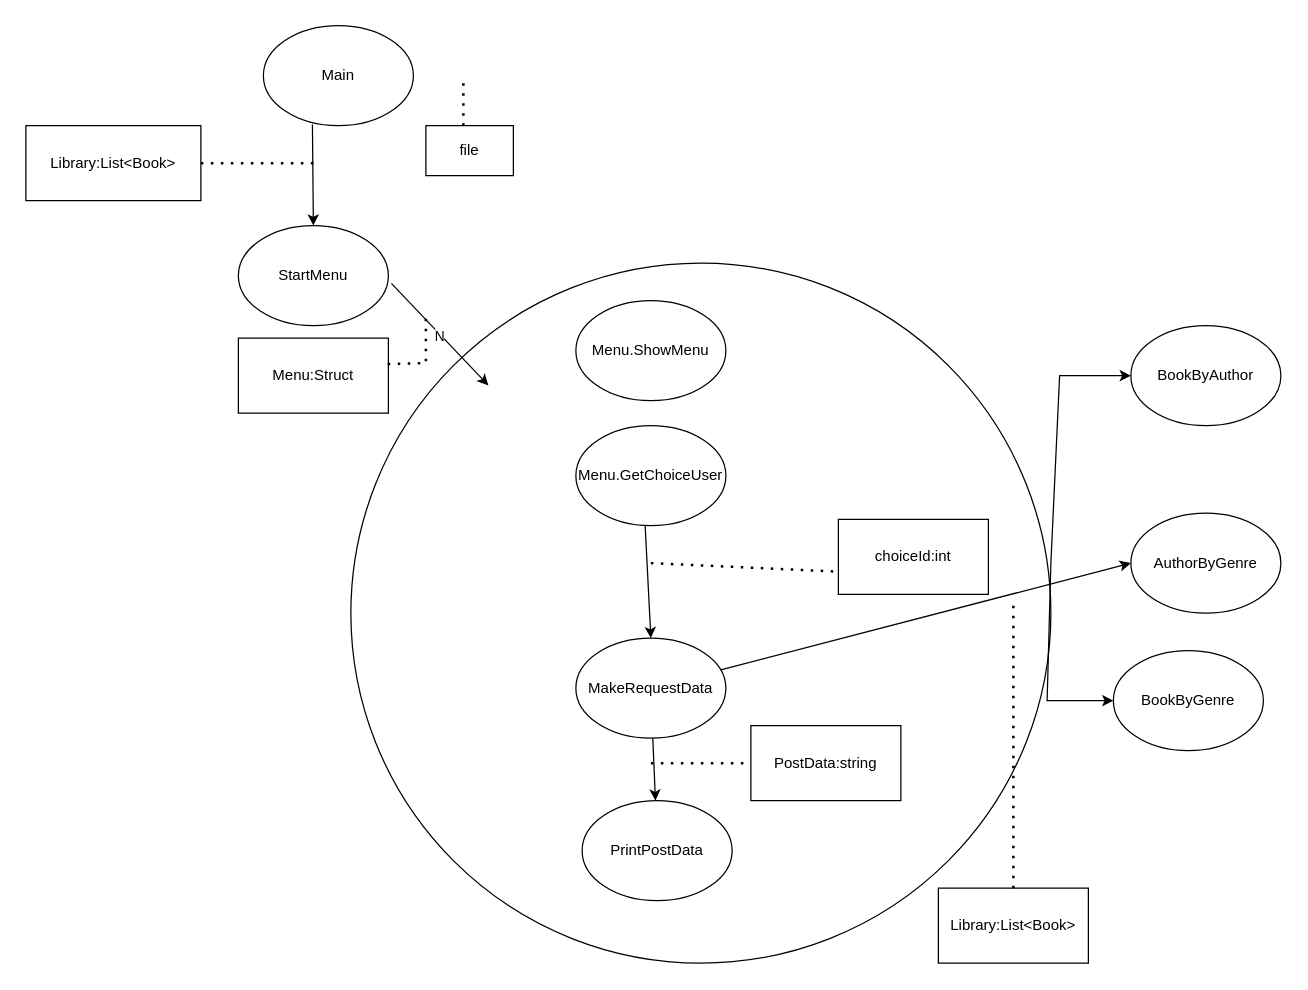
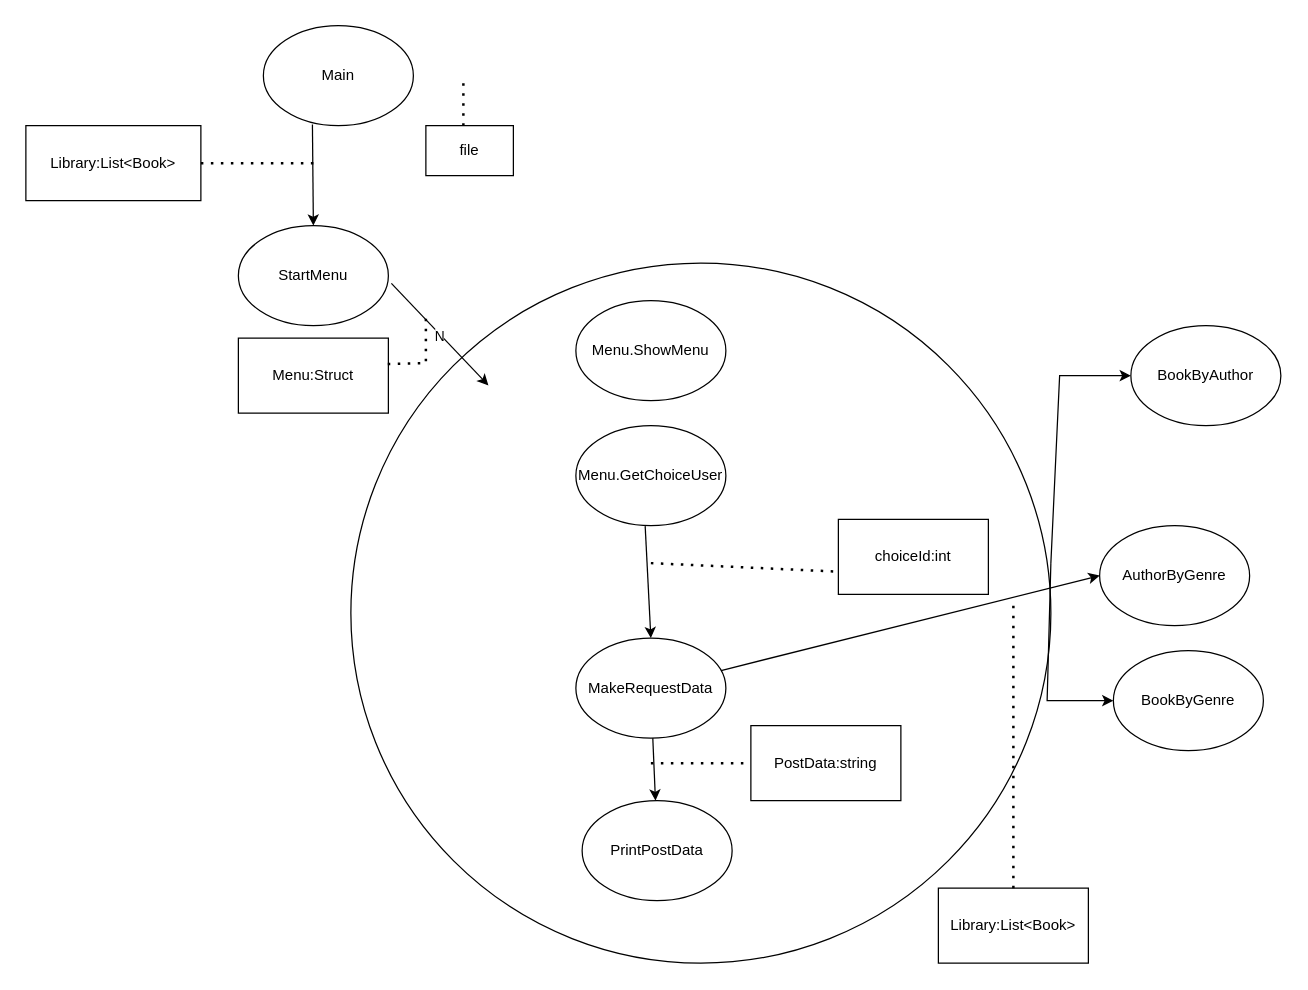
  <mxCell id="0" />
  <mxCell id="1" parent="0" />
  <mxCell id="2" value="" style="ellipse;whiteSpace=wrap;html=1;aspect=fixed;" vertex="1" parent="1"><mxGeometry x="280" y="210" width="560" height="560" as="geometry" /></mxCell>
  <mxCell id="3" value="Main" style="ellipse;whiteSpace=wrap;html=1;" vertex="1" parent="1"><mxGeometry x="210" y="20" width="120" height="80" as="geometry" /></mxCell>
  <mxCell id="4" value="file" style="rounded=0;whiteSpace=wrap;html=1;" vertex="1" parent="1"><mxGeometry x="340" y="100" width="70" height="40" as="geometry" /></mxCell>
  <mxCell id="5" value="" style="endArrow=none;dashed=1;html=1;dashPattern=1 3;strokeWidth=2;rounded=0;" edge="1" parent="1"><mxGeometry width="50" height="50" relative="1" as="geometry"><mxPoint x="370" y="100" as="sourcePoint" /><mxPoint x="370" y="60" as="targetPoint" /></mxGeometry></mxCell>
  <mxCell id="6" value="StartMenu" style="ellipse;whiteSpace=wrap;html=1;" vertex="1" parent="1"><mxGeometry x="190" y="180" width="120" height="80" as="geometry" /></mxCell>
  <mxCell id="7" value="" style="endArrow=none;html=1;strokeWidth=1;rounded=0;entryX=0.327;entryY=0.988;entryDx=0;entryDy=0;entryPerimeter=0;startArrow=classic;startFill=1;" edge="1" parent="1" target="3"><mxGeometry width="50" height="50" relative="1" as="geometry"><mxPoint x="250" y="180" as="sourcePoint" /><mxPoint x="460" y="150" as="targetPoint" /></mxGeometry></mxCell>
  <mxCell id="8" value="Library:List&amp;lt;Book&amp;gt;" style="rounded=0;whiteSpace=wrap;html=1;" vertex="1" parent="1"><mxGeometry y="100" width="140" height="60" as="geometry" x="20" /></mxCell>
  <mxCell id="9" value="" style="endArrow=none;dashed=1;html=1;dashPattern=1 3;strokeWidth=2;rounded=0;exitX=1;exitY=0.5;exitDx=0;exitDy=0;" edge="1" parent="1" source="8"><mxGeometry width="50" height="50" relative="1" as="geometry"><mxPoint x="180" y="160" as="sourcePoint" /><mxPoint x="250" y="130" as="targetPoint" /></mxGeometry></mxCell>
  <mxCell id="10" value="" style="endArrow=classic;html=1;rounded=0;exitX=1.02;exitY=0.577;exitDx=0;exitDy=0;exitPerimeter=0;entryX=0.012;entryY=0.352;entryDx=0;entryDy=0;entryPerimeter=0;" edge="1" parent="1" source="6"><mxGeometry width="50" height="50" relative="1" as="geometry"><mxPoint x="300" y="250" as="sourcePoint" /><mxPoint x="390.04" y="307.84" as="targetPoint" /></mxGeometry></mxCell>
  <mxCell id="11" value="N" style="edgeLabel;html=1;align=center;verticalAlign=middle;resizable=0;points=[];" vertex="1" connectable="0" parent="10"><mxGeometry x="0.01" y="-2" relative="1" as="geometry"><mxPoint as="offset" /></mxGeometry></mxCell>
  <mxCell id="12" value="Menu.ShowMenu" style="ellipse;whiteSpace=wrap;html=1;" vertex="1" parent="1"><mxGeometry x="460" y="240" width="120" height="80" as="geometry" /></mxCell>
  <mxCell id="13" value="Menu.GetChoiceUser" style="ellipse;whiteSpace=wrap;html=1;" vertex="1" parent="1"><mxGeometry x="460" y="340" width="120" height="80" as="geometry" /></mxCell>
  <mxCell id="14" value="MakeRequestData" style="ellipse;whiteSpace=wrap;html=1;" vertex="1" parent="1"><mxGeometry x="460" y="510" width="120" height="80" as="geometry" /></mxCell>
  <mxCell id="15" value="Menu:Struct" style="rounded=0;whiteSpace=wrap;html=1;" vertex="1" parent="1"><mxGeometry x="190" y="270" width="120" height="60" as="geometry" /></mxCell>
  <mxCell id="16" value="" style="endArrow=none;dashed=1;html=1;dashPattern=1 3;strokeWidth=2;rounded=0;exitX=0.996;exitY=0.345;exitDx=0;exitDy=0;exitPerimeter=0;" edge="1" parent="1" source="15"><mxGeometry width="50" height="50" relative="1" as="geometry"><mxPoint x="300" y="350" as="sourcePoint" /><mxPoint x="340" y="250" as="targetPoint" /><Array as="points"><mxPoint x="340" y="290" /></Array></mxGeometry></mxCell>
  <mxCell id="17" value="PrintPostData" style="ellipse;whiteSpace=wrap;html=1;" vertex="1" parent="1"><mxGeometry x="465" y="640" width="120" height="80" as="geometry" /></mxCell>
  <mxCell id="18" value="Library:List&amp;lt;Book&amp;gt;" style="rounded=0;whiteSpace=wrap;html=1;" vertex="1" parent="1"><mxGeometry x="750" y="710" width="120" height="60" as="geometry" /></mxCell>
  <mxCell id="19" value="" style="endArrow=none;dashed=1;html=1;dashPattern=1 3;strokeWidth=2;rounded=0;" edge="1" parent="1" source="18"><mxGeometry width="50" height="50" relative="1" as="geometry"><mxPoint x="810" y="710" as="sourcePoint" /><mxPoint x="810" y="480" as="targetPoint" /><Array as="points" /></mxGeometry></mxCell>
  <mxCell id="20" value="BookByAuthor" style="ellipse;whiteSpace=wrap;html=1;" vertex="1" parent="1"><mxGeometry x="904" y="260" width="120" height="80" as="geometry" /></mxCell>
  <mxCell id="21" value="BookByGenre" style="ellipse;whiteSpace=wrap;html=1;" vertex="1" parent="1"><mxGeometry x="890" y="520" width="120" height="80" as="geometry" /></mxCell>
- <mxCell id="22" value="AuthorByGenre" style="ellipse;whiteSpace=wrap;html=1;" vertex="1" parent="1"><mxGeometry x="904" y="410" width="120" height="80" as="geometry" /></mxCell>
+ <mxCell id="22" value="AuthorByGenre" style="ellipse;whiteSpace=wrap;html=1;" vertex="1" parent="1"><mxGeometry x="879" y="420" width="120" height="80" as="geometry" /></mxCell>
  <mxCell id="23" value="" style="endArrow=classic;html=1;rounded=0;entryX=0;entryY=0.5;entryDx=0;entryDy=0;" edge="1" parent="1" source="14" target="22"><mxGeometry width="50" height="50" relative="1" as="geometry"><mxPoint x="480" y="490" as="sourcePoint" /><mxPoint x="898.8" y="462.16" as="targetPoint" /></mxGeometry></mxCell>
  <mxCell id="24" value="" style="endArrow=classic;html=1;rounded=0;" edge="1" parent="1" target="21"><mxGeometry width="50" height="50" relative="1" as="geometry"><mxPoint x="840" y="450" as="sourcePoint" /><mxPoint x="894" y="560" as="targetPoint" /><Array as="points"><mxPoint x="837" y="560" /></Array></mxGeometry></mxCell>
  <mxCell id="25" value="" style="endArrow=classic;html=1;rounded=0;entryX=0;entryY=0.5;entryDx=0;entryDy=0;" edge="1" parent="1" target="20"><mxGeometry width="50" height="50" relative="1" as="geometry"><mxPoint x="840" y="450" as="sourcePoint" /><mxPoint x="847" y="290" as="targetPoint" /><Array as="points"><mxPoint x="847" y="300" /></Array></mxGeometry></mxCell>
  <mxCell id="26" value="" style="endArrow=none;html=1;strokeWidth=1;rounded=0;startArrow=classic;startFill=1;" edge="1" parent="1" source="17" target="14"><mxGeometry width="50" height="50" relative="1" as="geometry"><mxPoint x="530" y="650" as="sourcePoint" /><mxPoint x="580" y="600" as="targetPoint" /></mxGeometry></mxCell>
  <mxCell id="27" value="PostData:string" style="rounded=0;whiteSpace=wrap;html=1;" vertex="1" parent="1"><mxGeometry x="600" y="580" width="120" height="60" as="geometry" /></mxCell>
  <mxCell id="28" value="" style="endArrow=none;dashed=1;html=1;dashPattern=1 3;strokeWidth=2;rounded=0;entryX=0;entryY=0.5;entryDx=0;entryDy=0;" edge="1" parent="1" target="27"><mxGeometry width="50" height="50" relative="1" as="geometry"><mxPoint x="520" y="610" as="sourcePoint" /><mxPoint x="580" y="560" as="targetPoint" /></mxGeometry></mxCell>
  <mxCell id="29" value="" style="endArrow=none;html=1;strokeWidth=1;rounded=0;exitX=0.5;exitY=0;exitDx=0;exitDy=0;startArrow=classic;startFill=1;entryX=0.462;entryY=1.005;entryDx=0;entryDy=0;entryPerimeter=0;" edge="1" parent="1" source="14" target="13"><mxGeometry width="50" height="50" relative="1" as="geometry"><mxPoint x="470" y="490" as="sourcePoint" /><mxPoint x="520" y="420" as="targetPoint" /></mxGeometry></mxCell>
  <mxCell id="30" value="" style="endArrow=none;dashed=1;html=1;dashPattern=1 3;strokeWidth=2;rounded=0;" edge="1" parent="1"><mxGeometry width="50" height="50" relative="1" as="geometry"><mxPoint x="520" y="450" as="sourcePoint" /><mxPoint x="680" y="457.273" as="targetPoint" /></mxGeometry></mxCell>
  <mxCell id="31" value="choiceId:int" style="rounded=0;whiteSpace=wrap;html=1;" vertex="1" parent="1"><mxGeometry x="670" y="415" width="120" height="60" as="geometry" /></mxCell>
